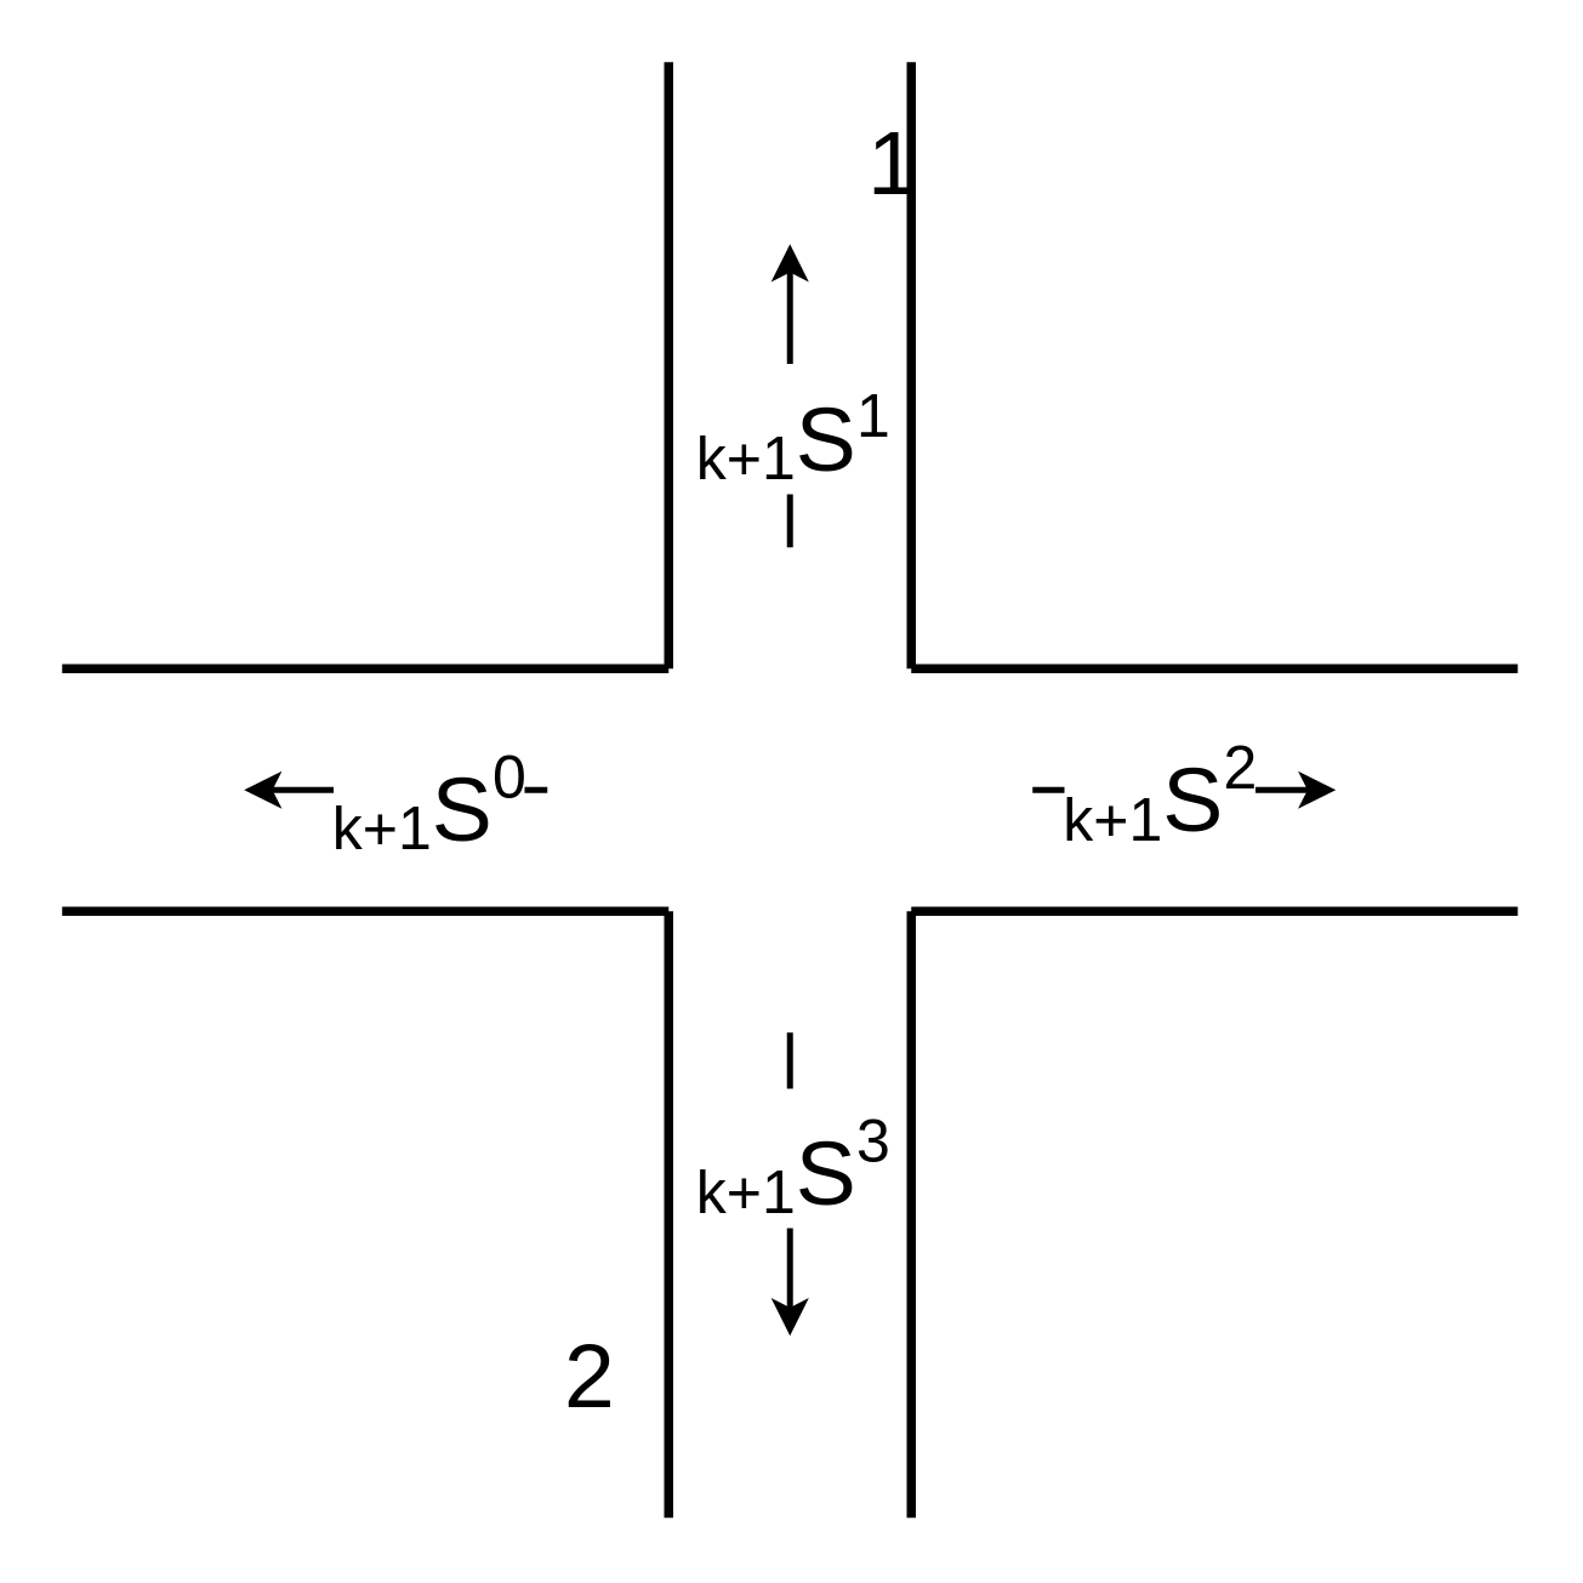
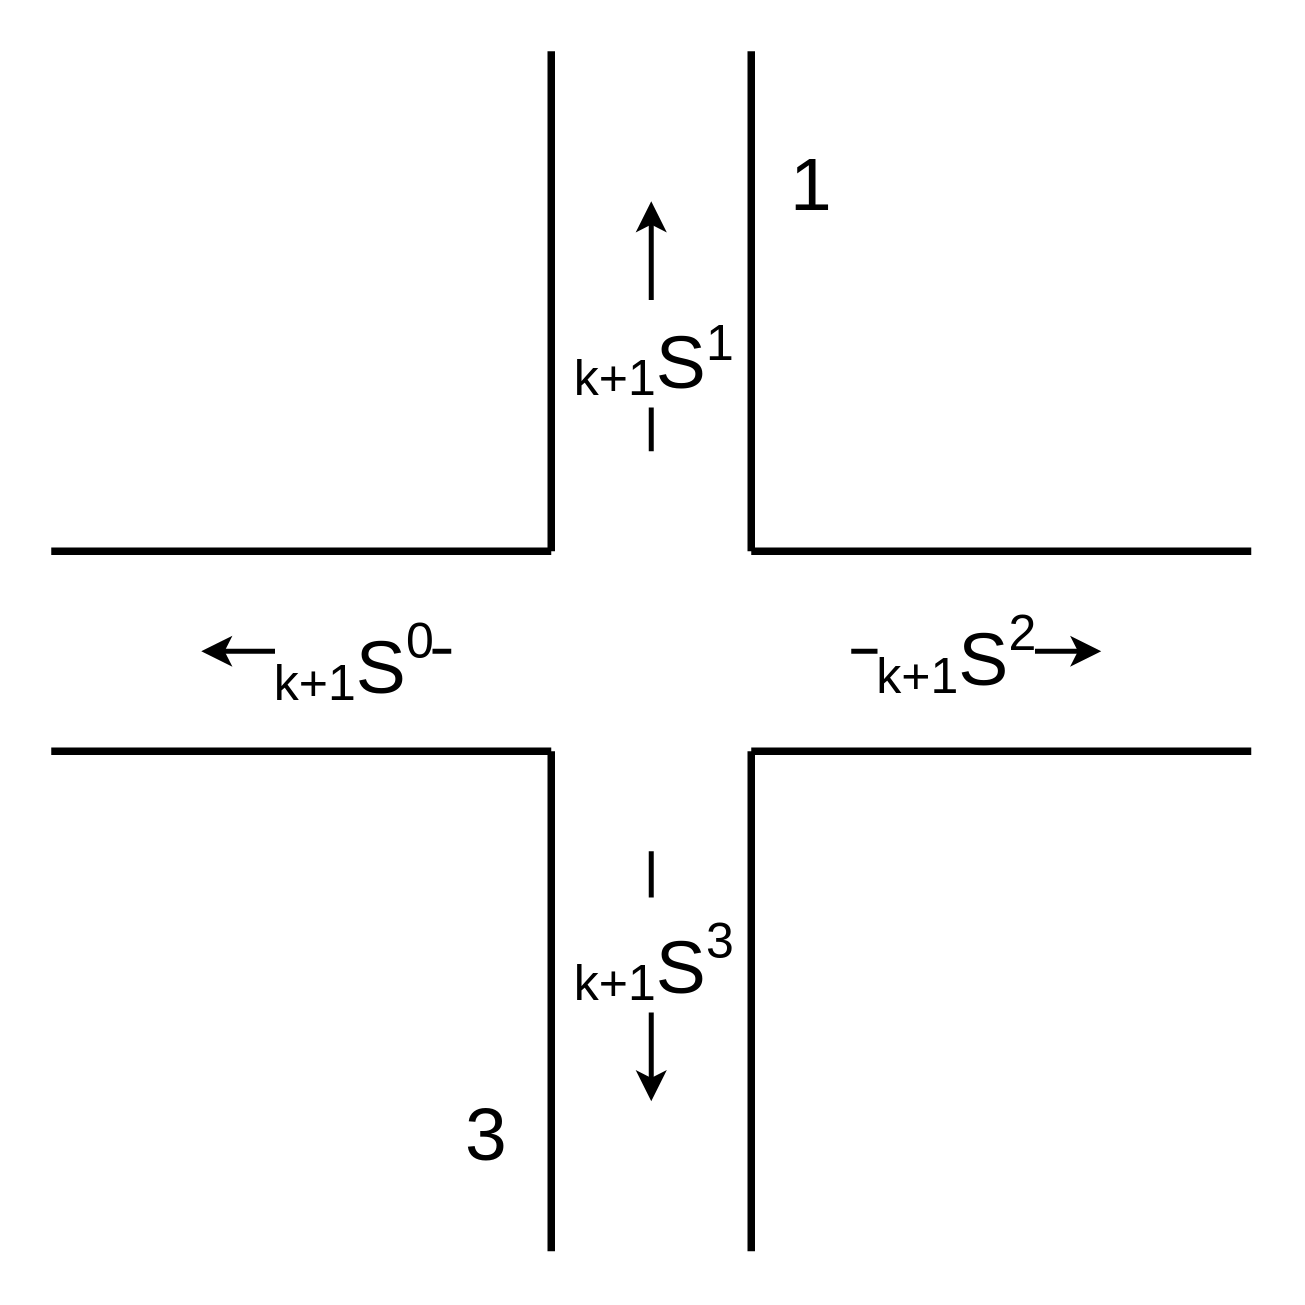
  <mxCell id="0" />
  <mxCell id="1" parent="0" />
  <mxCell id="2" value="" style="endArrow=none;html=1;rounded=0;strokeWidth=3;" parent="1" edge="1"><mxGeometry width="50" height="50" relative="1" as="geometry"><mxPoint x="20" y="220" as="sourcePoint" /><mxPoint x="220" y="220" as="targetPoint" /></mxGeometry></mxCell>
  <mxCell id="3" value="" style="endArrow=none;html=1;rounded=0;strokeWidth=3;" parent="1" edge="1"><mxGeometry width="50" height="50" relative="1" as="geometry"><mxPoint x="20" y="300" as="sourcePoint" /><mxPoint x="220" y="300" as="targetPoint" /></mxGeometry></mxCell>
  <mxCell id="4" value="" style="endArrow=none;html=1;rounded=0;strokeWidth=3;" parent="1" edge="1"><mxGeometry width="50" height="50" relative="1" as="geometry"><mxPoint x="220" y="300" as="sourcePoint" /><mxPoint x="220" y="500" as="targetPoint" /></mxGeometry></mxCell>
  <mxCell id="5" value="" style="endArrow=none;html=1;rounded=0;strokeWidth=3;" parent="1" edge="1"><mxGeometry width="50" height="50" relative="1" as="geometry"><mxPoint x="300" y="300" as="sourcePoint" /><mxPoint x="300" y="500" as="targetPoint" /></mxGeometry></mxCell>
  <mxCell id="6" value="" style="endArrow=none;html=1;rounded=0;strokeWidth=3;" parent="1" edge="1"><mxGeometry width="50" height="50" relative="1" as="geometry"><mxPoint x="220" y="20" as="sourcePoint" /><mxPoint x="220" y="220" as="targetPoint" /></mxGeometry></mxCell>
  <mxCell id="7" value="" style="endArrow=none;html=1;rounded=0;strokeWidth=3;" parent="1" edge="1"><mxGeometry width="50" height="50" relative="1" as="geometry"><mxPoint x="300" y="20" as="sourcePoint" /><mxPoint x="300" y="220" as="targetPoint" /></mxGeometry></mxCell>
  <mxCell id="8" value="" style="endArrow=none;html=1;rounded=0;strokeWidth=3;" parent="1" edge="1"><mxGeometry width="50" height="50" relative="1" as="geometry"><mxPoint x="300" y="220" as="sourcePoint" /><mxPoint x="500" y="220" as="targetPoint" /></mxGeometry></mxCell>
  <mxCell id="9" value="" style="endArrow=none;html=1;rounded=0;strokeWidth=3;" parent="1" edge="1"><mxGeometry width="50" height="50" relative="1" as="geometry"><mxPoint x="300" y="300" as="sourcePoint" /><mxPoint x="500" y="300" as="targetPoint" /></mxGeometry></mxCell>
  <mxCell id="10" value="" style="endArrow=none;html=1;rounded=0;strokeWidth=2;startArrow=classic;startFill=1;endFill=0;" parent="1" edge="1"><mxGeometry width="50" height="50" relative="1" as="geometry"><mxPoint x="260" y="440" as="sourcePoint" /><mxPoint x="260" y="340" as="targetPoint" /></mxGeometry></mxCell>
  <mxCell id="11" value="&lt;font style=&quot;font-size: 30px&quot;&gt;&lt;font size=&quot;1&quot;&gt;&lt;sub style=&quot;font-size: 20px&quot;&gt;&lt;font style=&quot;font-size: 30px&quot;&gt;&lt;font size=&quot;1&quot;&gt;&lt;sub style=&quot;font-size: 20px&quot;&gt;k+1&lt;/sub&gt;&lt;/font&gt;S&lt;/font&gt;&lt;/sub&gt;&lt;/font&gt;&lt;sup&gt;&lt;font size=&quot;1&quot;&gt;&lt;span style=&quot;font-size: 20px&quot;&gt;3&lt;/span&gt;&lt;/font&gt;&lt;/sup&gt;&lt;/font&gt;" style="edgeLabel;html=1;align=center;verticalAlign=middle;resizable=0;points=[];fontSize=20;" parent="10" vertex="1" connectable="0"><mxGeometry x="0.283" y="-1" relative="1" as="geometry"><mxPoint x="-1" y="4" as="offset" /></mxGeometry></mxCell>
  <mxCell id="12" value="" style="endArrow=classic;html=1;rounded=0;strokeWidth=2;startArrow=none;startFill=0;endFill=1;" parent="1" edge="1"><mxGeometry width="50" height="50" relative="1" as="geometry"><mxPoint x="260" y="180" as="sourcePoint" /><mxPoint x="260" y="80" as="targetPoint" /></mxGeometry></mxCell>
  <mxCell id="13" value="&lt;font style=&quot;font-size: 30px&quot;&gt;&lt;font size=&quot;1&quot;&gt;&lt;sub style=&quot;font-size: 20px&quot;&gt;k+1&lt;/sub&gt;&lt;/font&gt;S&lt;sup&gt;&lt;font size=&quot;1&quot;&gt;&lt;span style=&quot;font-size: 20px&quot;&gt;1&lt;/span&gt;&lt;/font&gt;&lt;/sup&gt;&lt;/font&gt;" style="edgeLabel;html=1;align=center;verticalAlign=middle;resizable=0;points=[];fontSize=20;" parent="12" vertex="1" connectable="0"><mxGeometry x="0.304" y="2" relative="1" as="geometry"><mxPoint x="2" y="25" as="offset" /></mxGeometry></mxCell>
  <mxCell id="14" value="" style="endArrow=none;html=1;rounded=0;strokeWidth=2;startArrow=classic;startFill=1;endFill=0;" parent="1" edge="1"><mxGeometry width="50" height="50" relative="1" as="geometry"><mxPoint x="80" y="260" as="sourcePoint" /><mxPoint x="180" y="260" as="targetPoint" /></mxGeometry></mxCell>
  <mxCell id="15" value="&lt;font style=&quot;font-size: 30px&quot;&gt;&lt;font size=&quot;1&quot;&gt;&lt;sub style=&quot;font-size: 20px&quot;&gt;&lt;font style=&quot;font-size: 30px&quot;&gt;&lt;font size=&quot;1&quot;&gt;&lt;sub style=&quot;font-size: 20px&quot;&gt;k+1&lt;/sub&gt;&lt;/font&gt;S&lt;/font&gt;&lt;/sub&gt;&lt;/font&gt;&lt;sup&gt;&lt;font size=&quot;1&quot;&gt;&lt;span style=&quot;font-size: 20px&quot;&gt;0&lt;/span&gt;&lt;/font&gt;&lt;/sup&gt;&lt;/font&gt;" style="edgeLabel;html=1;align=center;verticalAlign=middle;resizable=0;points=[];fontSize=20;" parent="14" vertex="1" connectable="0"><mxGeometry x="-0.212" relative="1" as="geometry"><mxPoint x="21" as="offset" /></mxGeometry></mxCell>
  <mxCell id="16" value="" style="endArrow=classic;html=1;rounded=0;strokeWidth=2;endFill=1;startArrow=none;startFill=0;" parent="1" edge="1"><mxGeometry width="50" height="50" relative="1" as="geometry"><mxPoint x="340" y="260" as="sourcePoint" /><mxPoint x="440" y="260" as="targetPoint" /></mxGeometry></mxCell>
  <mxCell id="17" value="&lt;font style=&quot;font-size: 30px&quot;&gt;&lt;font size=&quot;1&quot;&gt;&lt;sub style=&quot;font-size: 20px&quot;&gt;&lt;font style=&quot;font-size: 30px&quot;&gt;&lt;font size=&quot;1&quot;&gt;&lt;sub style=&quot;font-size: 20px&quot;&gt;k+1&lt;/sub&gt;&lt;/font&gt;S&lt;/font&gt;&lt;/sub&gt;&lt;/font&gt;&lt;sup&gt;&lt;font size=&quot;1&quot;&gt;&lt;span style=&quot;font-size: 20px&quot;&gt;2&lt;/span&gt;&lt;/font&gt;&lt;/sup&gt;&lt;/font&gt;" style="edgeLabel;html=1;align=center;verticalAlign=middle;resizable=0;points=[];" parent="16" vertex="1" connectable="0"><mxGeometry x="0.25" y="3" relative="1" as="geometry"><mxPoint x="-22" as="offset" /></mxGeometry></mxCell>
- <mxCell id="18" value="1" style="text;strokeColor=none;fillColor=none;align=left;verticalAlign=middle;spacingLeft=4;spacingRight=4;overflow=hidden;points=[[0,0.5],[1,0.5]];portConstraint=eastwest;rotatable=0;fontSize=30;" parent="1" vertex="1"><mxGeometry x="280" y="30" width="30" height="40" as="geometry" /></mxCell>
- <mxCell id="19" value="2" style="text;strokeColor=none;fillColor=none;align=left;verticalAlign=middle;spacingLeft=4;spacingRight=4;overflow=hidden;points=[[0,0.5],[1,0.5]];portConstraint=eastwest;rotatable=0;fontSize=30;" parent="1" vertex="1"><mxGeometry x="180" y="430" width="30" height="40" as="geometry" /></mxCell>
+ <mxCell id="18" value="1" style="text;strokeColor=none;fillColor=none;align=left;verticalAlign=middle;spacingLeft=4;spacingRight=4;overflow=hidden;points=[[0,0.5],[1,0.5]];portConstraint=eastwest;rotatable=0;fontSize=30;" parent="1" vertex="1"><mxGeometry x="310" y="50" width="30" height="40" as="geometry" /></mxCell>
+ <mxCell id="19" value="3" style="text;strokeColor=none;fillColor=none;align=left;verticalAlign=middle;spacingLeft=4;spacingRight=4;overflow=hidden;points=[[0,0.5],[1,0.5]];portConstraint=eastwest;rotatable=0;fontSize=30;" parent="1" vertex="1"><mxGeometry x="180" y="430" width="30" height="40" as="geometry" /></mxCell>
